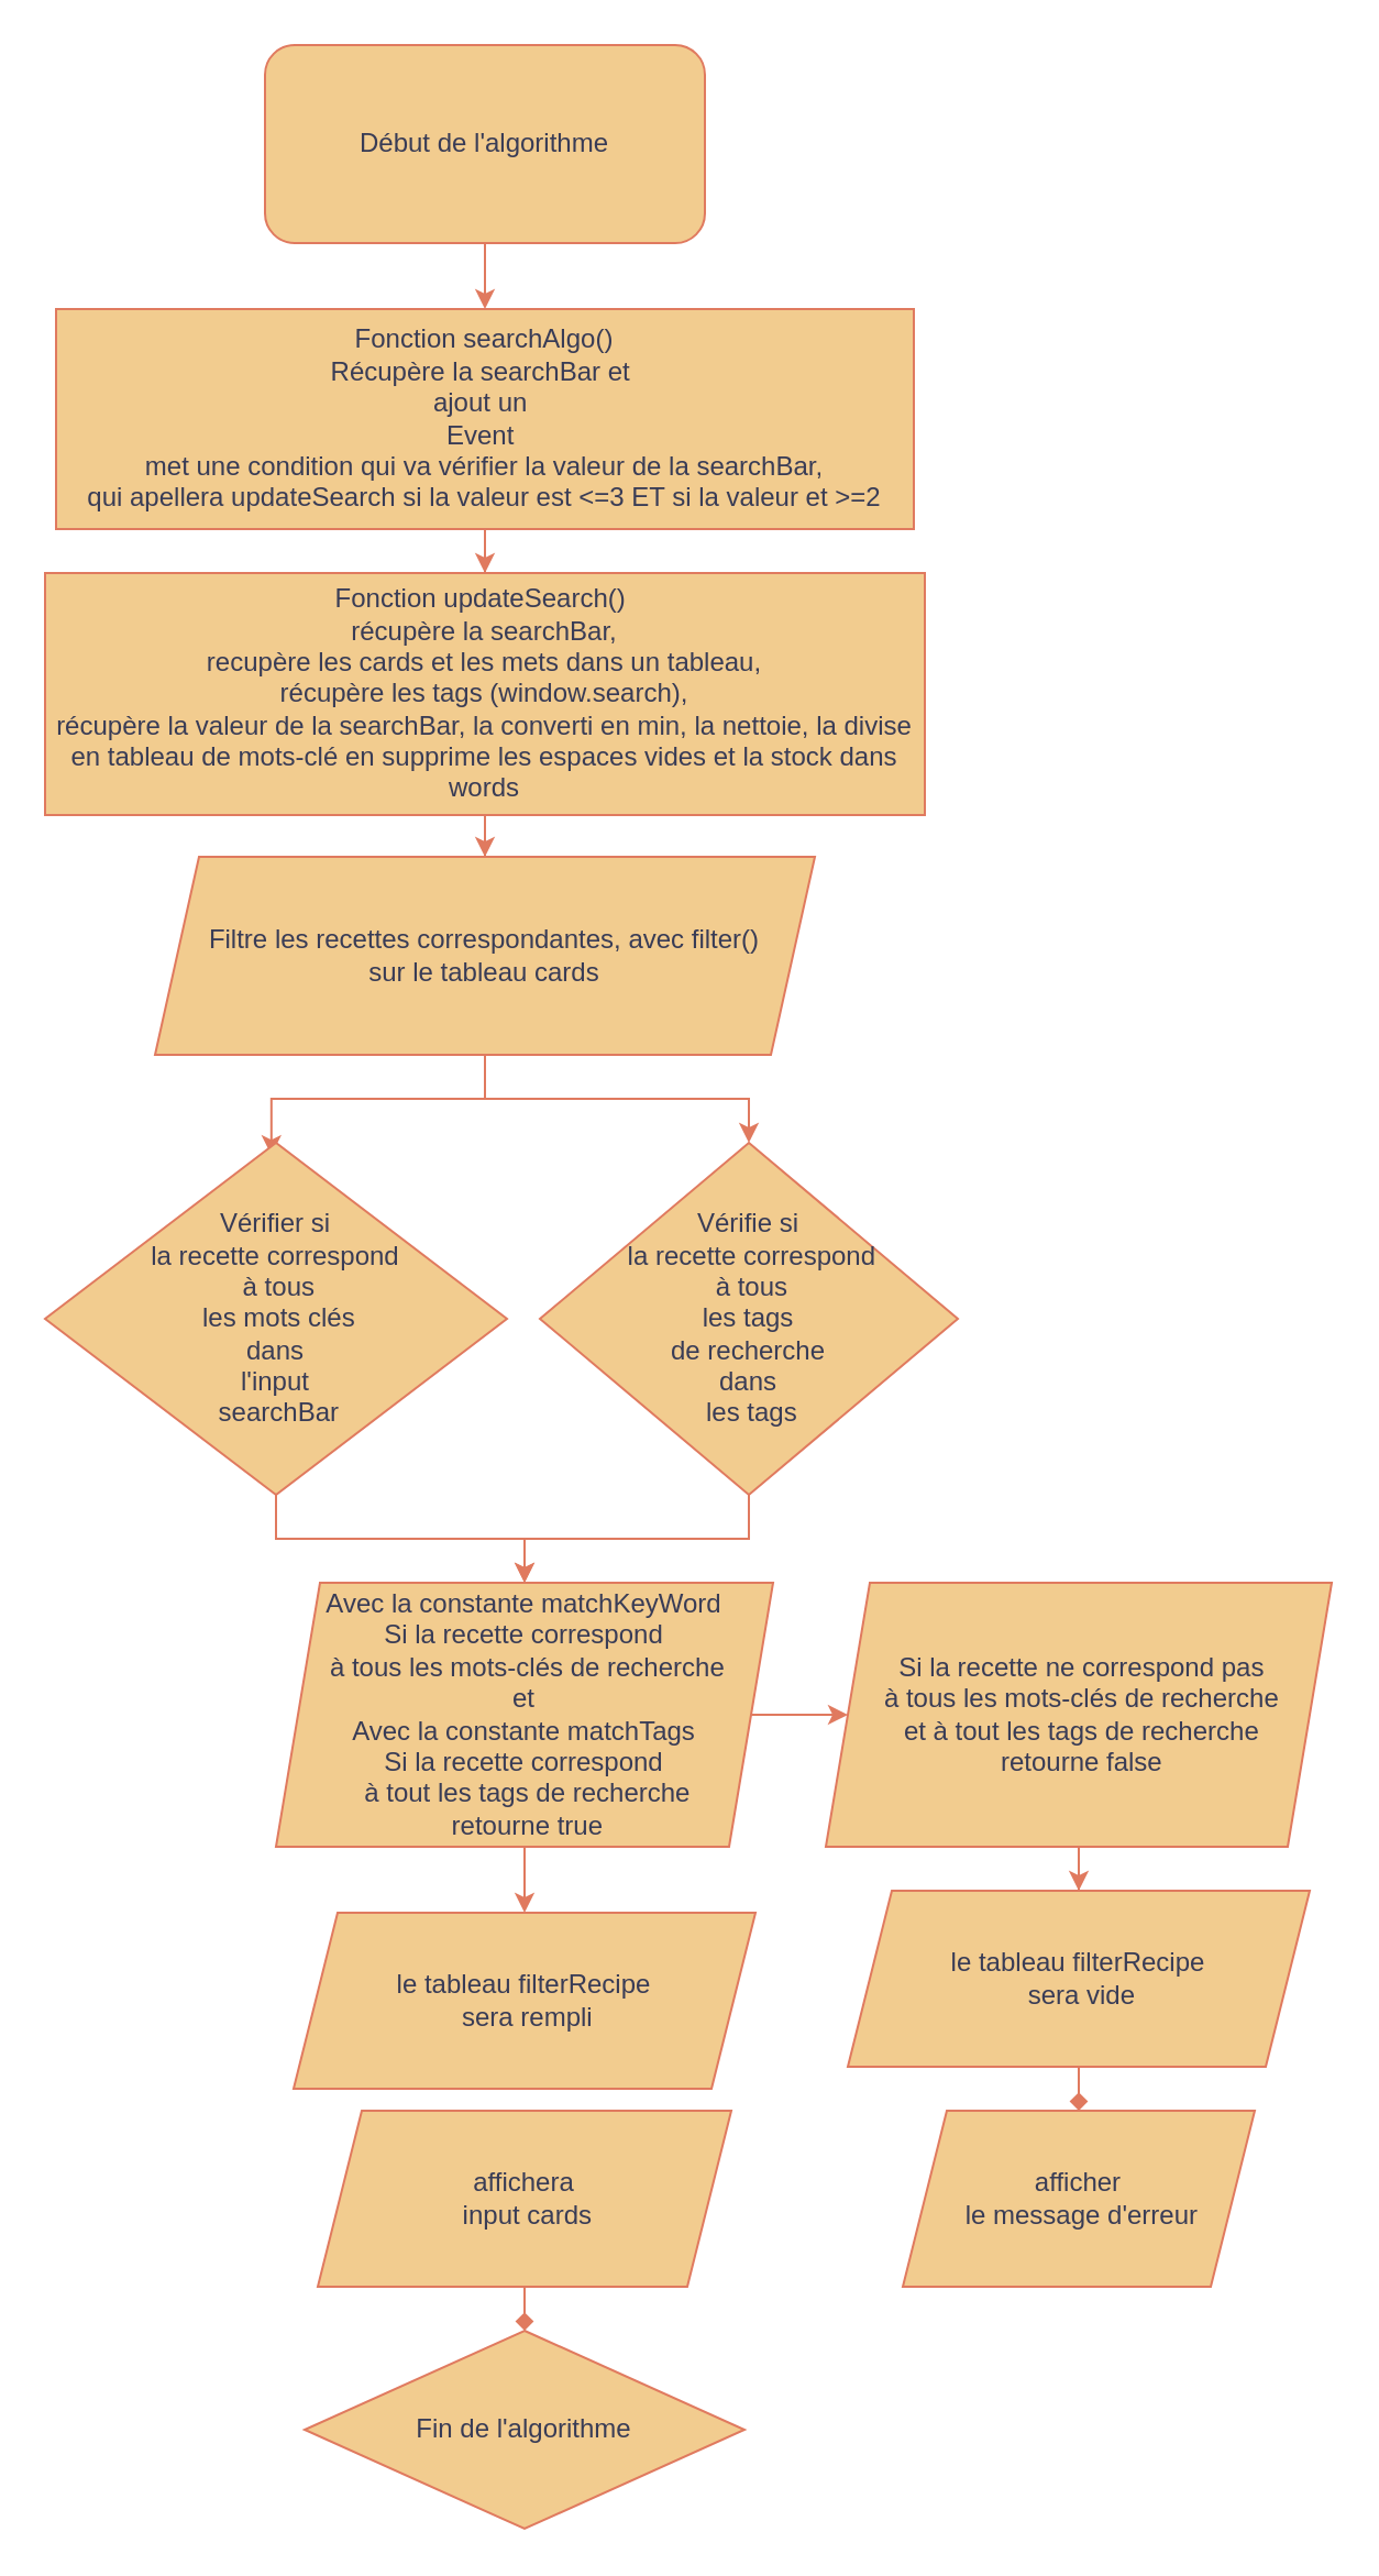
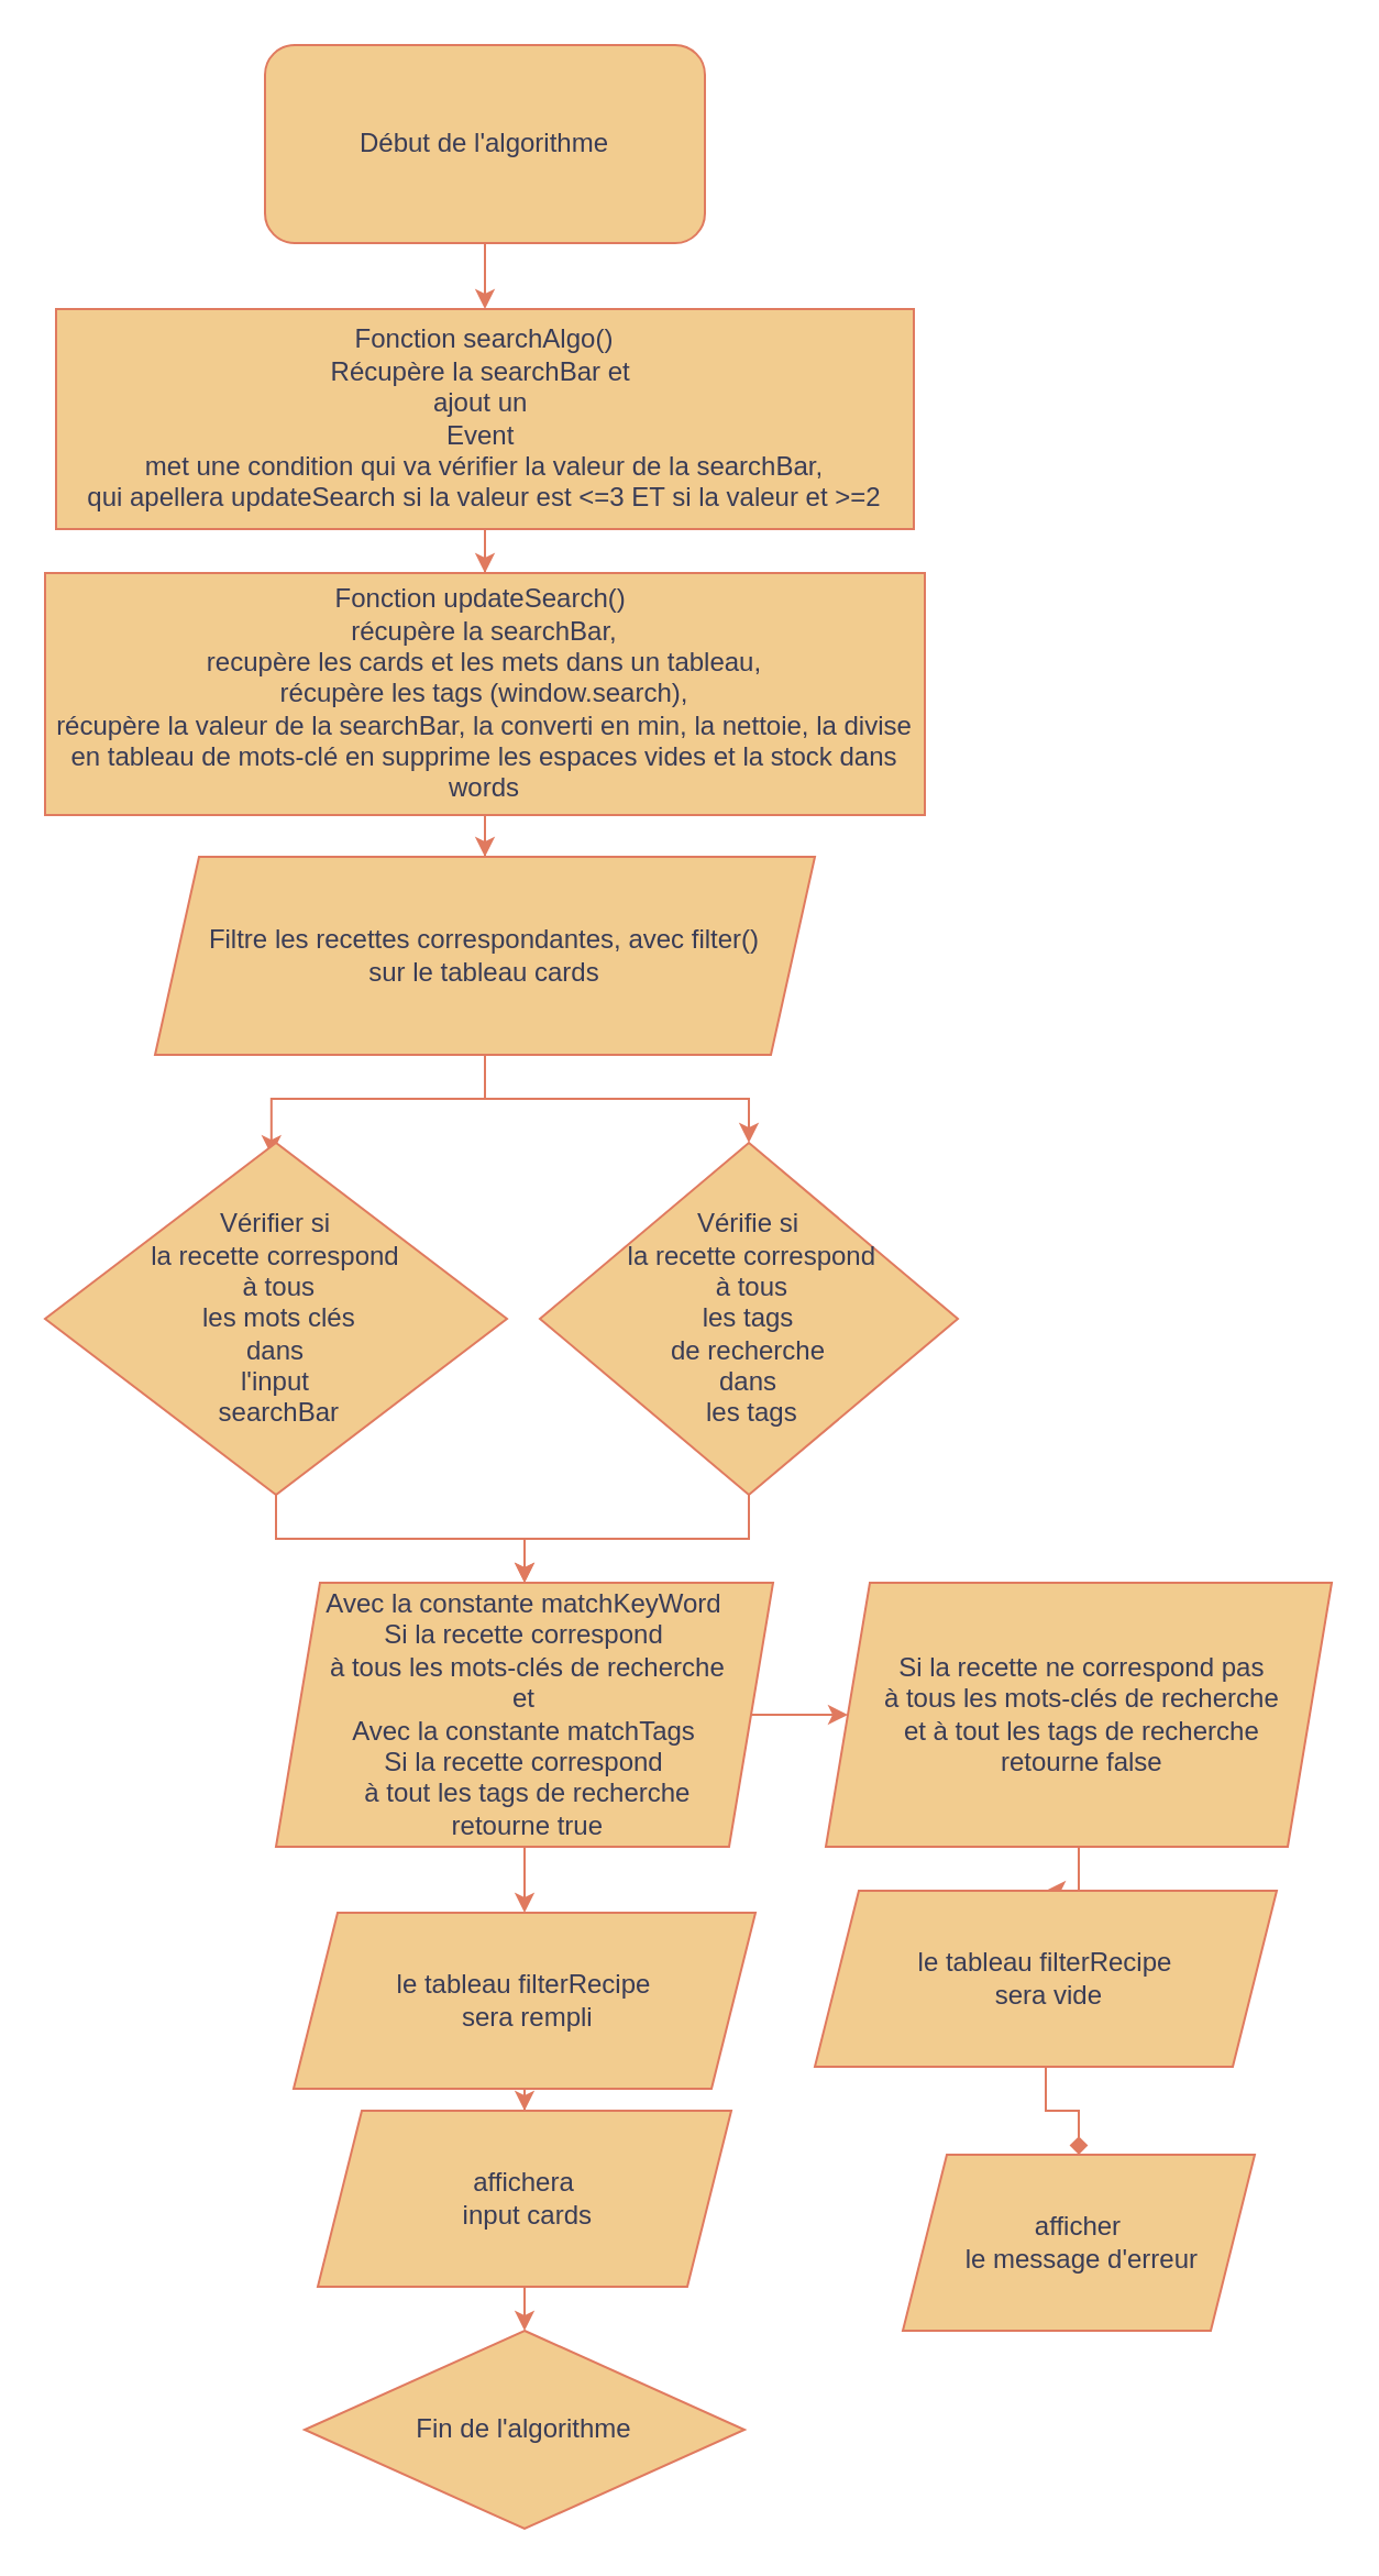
  <mxCell id="0" />
  <mxCell id="1" parent="0" />
  <mxCell id="2" style="edgeStyle=orthogonalEdgeStyle;rounded=0;orthogonalLoop=1;jettySize=auto;html=1;labelBackgroundColor=none;fontColor=default;strokeColor=#E07A5F;" edge="1" parent="1" source="3" target="5"><mxGeometry relative="1" as="geometry" /></mxCell>
  <mxCell id="3" value="Début de l'algorithme" style="whiteSpace=wrap;html=1;labelBackgroundColor=none;fillColor=#F2CC8F;strokeColor=#E07A5F;fontColor=#393C56;rounded=1;" vertex="1" parent="1"><mxGeometry x="120" y="20" width="200" height="90" as="geometry" /></mxCell>
  <mxCell id="4" value="" style="edgeStyle=orthogonalEdgeStyle;rounded=0;orthogonalLoop=1;jettySize=auto;html=1;labelBackgroundColor=none;fontColor=default;strokeColor=#E07A5F;" edge="1" parent="1" source="5" target="7"><mxGeometry relative="1" as="geometry" /></mxCell>
  <mxCell id="5" value="Fonction searchAlgo()&lt;br&gt;Récupère la searchBar et&amp;nbsp;&lt;br&gt;ajout un&amp;nbsp;&lt;br&gt;Event&amp;nbsp;&lt;br&gt;met une condition qui va vérifier la valeur de la searchBar,&lt;br&gt;qui apellera updateSearch si la valeur est &amp;lt;=3 ET si la valeur et &amp;gt;=2" style="rounded=0;whiteSpace=wrap;html=1;labelBackgroundColor=none;fillColor=#F2CC8F;strokeColor=#E07A5F;fontColor=#393C56;" vertex="1" parent="1"><mxGeometry x="25" y="140" width="390" height="100" as="geometry" /></mxCell>
  <mxCell id="6" value="" style="edgeStyle=orthogonalEdgeStyle;rounded=0;orthogonalLoop=1;jettySize=auto;html=1;labelBackgroundColor=none;fontColor=default;strokeColor=#E07A5F;" edge="1" parent="1" source="7" target="10"><mxGeometry relative="1" as="geometry" /></mxCell>
  <mxCell id="7" value="Fonction updateSearch()&amp;nbsp;&lt;br&gt;récupère la searchBar,&lt;br&gt;recupère les cards et les mets dans un tableau,&lt;br&gt;récupère les tags (window.search),&lt;br&gt;récupère la valeur de la searchBar, la converti en min, la nettoie, la divise en tableau de mots-clé en supprime les espaces vides et la stock dans words" style="rounded=0;whiteSpace=wrap;html=1;labelBackgroundColor=none;fillColor=#F2CC8F;strokeColor=#E07A5F;fontColor=#393C56;" vertex="1" parent="1"><mxGeometry x="20" y="260" width="400" height="110" as="geometry" /></mxCell>
  <mxCell id="8" style="edgeStyle=orthogonalEdgeStyle;rounded=0;orthogonalLoop=1;jettySize=auto;html=1;entryX=0.49;entryY=0.035;entryDx=0;entryDy=0;entryPerimeter=0;fontColor=default;labelBackgroundColor=none;strokeColor=#E07A5F;" edge="1" parent="1" source="10" target="12"><mxGeometry relative="1" as="geometry" /></mxCell>
  <mxCell id="9" style="edgeStyle=orthogonalEdgeStyle;rounded=0;orthogonalLoop=1;jettySize=auto;html=1;entryX=0.5;entryY=0;entryDx=0;entryDy=0;fontColor=default;labelBackgroundColor=none;strokeColor=#E07A5F;" edge="1" parent="1" source="10" target="14"><mxGeometry relative="1" as="geometry" /></mxCell>
  <mxCell id="10" value="Filtre les recettes correspondantes, avec filter()&lt;br&gt;sur le tableau cards" style="shape=parallelogram;perimeter=parallelogramPerimeter;whiteSpace=wrap;html=1;fixedSize=1;rounded=0;labelBackgroundColor=none;fillColor=#F2CC8F;strokeColor=#E07A5F;fontColor=#393C56;" vertex="1" parent="1"><mxGeometry x="70" y="389" width="300" height="90" as="geometry" /></mxCell>
  <mxCell id="11" style="edgeStyle=orthogonalEdgeStyle;rounded=0;orthogonalLoop=1;jettySize=auto;html=1;labelBackgroundColor=none;fontColor=default;strokeColor=#E07A5F;" edge="1" parent="1" source="12" target="17"><mxGeometry relative="1" as="geometry" /></mxCell>
  <mxCell id="12" value="Vérifier si &lt;br&gt;la recette correspond&lt;br&gt;&amp;nbsp;à tous&lt;br&gt;&amp;nbsp;les mots clés&lt;br&gt;dans &lt;br&gt;l'input&lt;br&gt;&amp;nbsp;searchBar" style="rhombus;whiteSpace=wrap;html=1;rounded=0;labelBackgroundColor=none;fillColor=#F2CC8F;strokeColor=#E07A5F;fontColor=#393C56;" vertex="1" parent="1"><mxGeometry x="20" y="519" width="210" height="160" as="geometry" /></mxCell>
  <mxCell id="13" style="edgeStyle=orthogonalEdgeStyle;rounded=0;orthogonalLoop=1;jettySize=auto;html=1;exitX=0.5;exitY=1;exitDx=0;exitDy=0;entryX=0.5;entryY=0;entryDx=0;entryDy=0;labelBackgroundColor=none;fontColor=default;strokeColor=#E07A5F;" edge="1" parent="1" source="14" target="17"><mxGeometry relative="1" as="geometry" /></mxCell>
  <mxCell id="14" value="Vérifie si&lt;br&gt;&amp;nbsp;la recette correspond&lt;br&gt;&amp;nbsp;à tous &lt;br&gt;les tags&lt;br&gt;&amp;nbsp;de recherche&amp;nbsp;&lt;br&gt;dans&lt;br&gt;&amp;nbsp;les tags" style="rhombus;whiteSpace=wrap;html=1;rounded=0;labelBackgroundColor=none;fillColor=#F2CC8F;strokeColor=#E07A5F;fontColor=#393C56;" vertex="1" parent="1"><mxGeometry x="245" y="519" width="190" height="160" as="geometry" /></mxCell>
  <mxCell id="15" value="" style="edgeStyle=orthogonalEdgeStyle;rounded=0;orthogonalLoop=1;jettySize=auto;html=1;labelBackgroundColor=none;fontColor=default;strokeColor=#E07A5F;" edge="1" parent="1" source="17" target="23"><mxGeometry relative="1" as="geometry" /></mxCell>
  <mxCell id="16" value="" style="edgeStyle=orthogonalEdgeStyle;rounded=0;orthogonalLoop=1;jettySize=auto;html=1;labelBackgroundColor=none;fontColor=default;strokeColor=#E07A5F;" edge="1" parent="1" source="17" target="19"><mxGeometry relative="1" as="geometry" /></mxCell>
  <mxCell id="17" value="Avec la constante matchKeyWord&lt;br&gt;&amp;nbsp;Si la recette correspond&amp;nbsp;&lt;br&gt;&amp;nbsp;à tous les mots-clés de recherche&lt;br&gt;&amp;nbsp;et&amp;nbsp;&lt;br&gt;Avec la constante matchTags&lt;br&gt;Si la recette correspond&lt;br&gt;&amp;nbsp;à tout les tags de recherche&lt;br&gt;&amp;nbsp;retourne true" style="shape=parallelogram;perimeter=parallelogramPerimeter;whiteSpace=wrap;html=1;fixedSize=1;rounded=0;labelBackgroundColor=none;fillColor=#F2CC8F;strokeColor=#E07A5F;fontColor=#393C56;" vertex="1" parent="1"><mxGeometry x="125" y="719" width="226" height="120" as="geometry" /></mxCell>
  <mxCell id="18" value="" style="edgeStyle=orthogonalEdgeStyle;rounded=0;orthogonalLoop=1;jettySize=auto;html=1;labelBackgroundColor=none;fontColor=default;strokeColor=#E07A5F;" edge="1" parent="1" source="19" target="21"><mxGeometry relative="1" as="geometry" /></mxCell>
  <mxCell id="19" value="&amp;nbsp;Si la recette ne correspond pas&lt;br style=&quot;border-color: var(--border-color);&quot;&gt;&amp;nbsp;à tous les mots-clés de recherche&lt;br style=&quot;border-color: var(--border-color);&quot;&gt;&amp;nbsp;et à tout les tags de recherche&lt;br style=&quot;border-color: var(--border-color);&quot;&gt;&amp;nbsp;retourne false" style="shape=parallelogram;perimeter=parallelogramPerimeter;whiteSpace=wrap;html=1;fixedSize=1;labelBackgroundColor=none;rounded=0;fillColor=#F2CC8F;strokeColor=#E07A5F;fontColor=#393C56;" vertex="1" parent="1"><mxGeometry x="375" y="719" width="230" height="120" as="geometry" /></mxCell>
  <mxCell id="20" style="edgeStyle=orthogonalEdgeStyle;rounded=0;orthogonalLoop=1;jettySize=auto;html=1;entryX=0.5;entryY=0;entryDx=0;entryDy=0;labelBackgroundColor=none;fontColor=default;strokeColor=#E07A5F;endArrow=diamond;" edge="1" parent="1" source="21" target="26"><mxGeometry relative="1" as="geometry" /></mxCell>
- <mxCell id="21" value="le tableau filterRecipe&lt;br&gt;&amp;nbsp;sera vide" style="shape=parallelogram;perimeter=parallelogramPerimeter;whiteSpace=wrap;html=1;fixedSize=1;labelBackgroundColor=none;rounded=0;fillColor=#F2CC8F;strokeColor=#E07A5F;fontColor=#393C56;" vertex="1" parent="1"><mxGeometry x="385" y="859" width="210" height="80" as="geometry" /></mxCell>
+ <mxCell id="21" value="le tableau filterRecipe&lt;br&gt;&amp;nbsp;sera vide" style="shape=parallelogram;perimeter=parallelogramPerimeter;whiteSpace=wrap;html=1;fixedSize=1;labelBackgroundColor=none;rounded=0;fillColor=#F2CC8F;strokeColor=#E07A5F;fontColor=#393C56;" vertex="1" parent="1"><mxGeometry x="370" y="859" width="210" height="80" as="geometry" /></mxCell>
+ <mxCell id="22" value="" style="edgeStyle=orthogonalEdgeStyle;rounded=0;orthogonalLoop=1;jettySize=auto;html=1;labelBackgroundColor=none;fontColor=default;strokeColor=#E07A5F;" edge="1" parent="1" source="23" target="25"><mxGeometry relative="1" as="geometry" /></mxCell>
  <mxCell id="23" value="le tableau filterRecipe&lt;br&gt;&amp;nbsp;sera rempli" style="shape=parallelogram;perimeter=parallelogramPerimeter;whiteSpace=wrap;html=1;fixedSize=1;rounded=0;labelBackgroundColor=none;fillColor=#F2CC8F;strokeColor=#E07A5F;fontColor=#393C56;" vertex="1" parent="1"><mxGeometry x="133" y="869" width="210" height="80" as="geometry" /></mxCell>
- <mxCell id="24" style="edgeStyle=orthogonalEdgeStyle;rounded=0;orthogonalLoop=1;jettySize=auto;html=1;exitX=0.5;exitY=1;exitDx=0;exitDy=0;entryX=0.5;entryY=0;entryDx=0;entryDy=0;labelBackgroundColor=none;fontColor=default;strokeColor=#E07A5F;endArrow=diamond;" edge="1" parent="1" source="25" target="27"><mxGeometry relative="1" as="geometry" /></mxCell>
+ <mxCell id="24" style="edgeStyle=orthogonalEdgeStyle;rounded=0;orthogonalLoop=1;jettySize=auto;html=1;exitX=0.5;exitY=1;exitDx=0;exitDy=0;entryX=0.5;entryY=0;entryDx=0;entryDy=0;labelBackgroundColor=none;fontColor=default;strokeColor=#E07A5F;" edge="1" parent="1" source="25" target="27"><mxGeometry relative="1" as="geometry" /></mxCell>
  <mxCell id="25" value="affichera&lt;br&gt;&amp;nbsp;input cards" style="shape=parallelogram;perimeter=parallelogramPerimeter;whiteSpace=wrap;html=1;fixedSize=1;rounded=0;labelBackgroundColor=none;fillColor=#F2CC8F;strokeColor=#E07A5F;fontColor=#393C56;" vertex="1" parent="1"><mxGeometry x="144" y="959" width="188" height="80" as="geometry" /></mxCell>
- <mxCell id="26" value="afficher&lt;br&gt;&amp;nbsp;le message d'erreur" style="shape=parallelogram;perimeter=parallelogramPerimeter;whiteSpace=wrap;html=1;fixedSize=1;labelBackgroundColor=none;rounded=0;fillColor=#F2CC8F;strokeColor=#E07A5F;fontColor=#393C56;" vertex="1" parent="1"><mxGeometry x="410" y="959" width="160" height="80" as="geometry" /></mxCell>
+ <mxCell id="26" value="afficher&lt;br&gt;&amp;nbsp;le message d'erreur" style="shape=parallelogram;perimeter=parallelogramPerimeter;whiteSpace=wrap;html=1;fixedSize=1;labelBackgroundColor=none;rounded=0;fillColor=#F2CC8F;strokeColor=#E07A5F;fontColor=#393C56;" vertex="1" parent="1"><mxGeometry x="410" y="979" width="160" height="80" as="geometry" /></mxCell>
  <mxCell id="27" value="Fin de l'algorithme" style="rhombus;whiteSpace=wrap;html=1;labelBackgroundColor=none;fillColor=#F2CC8F;strokeColor=#E07A5F;fontColor=#393C56;" vertex="1" parent="1"><mxGeometry x="138" y="1059" width="200" height="90" as="geometry" /></mxCell>
